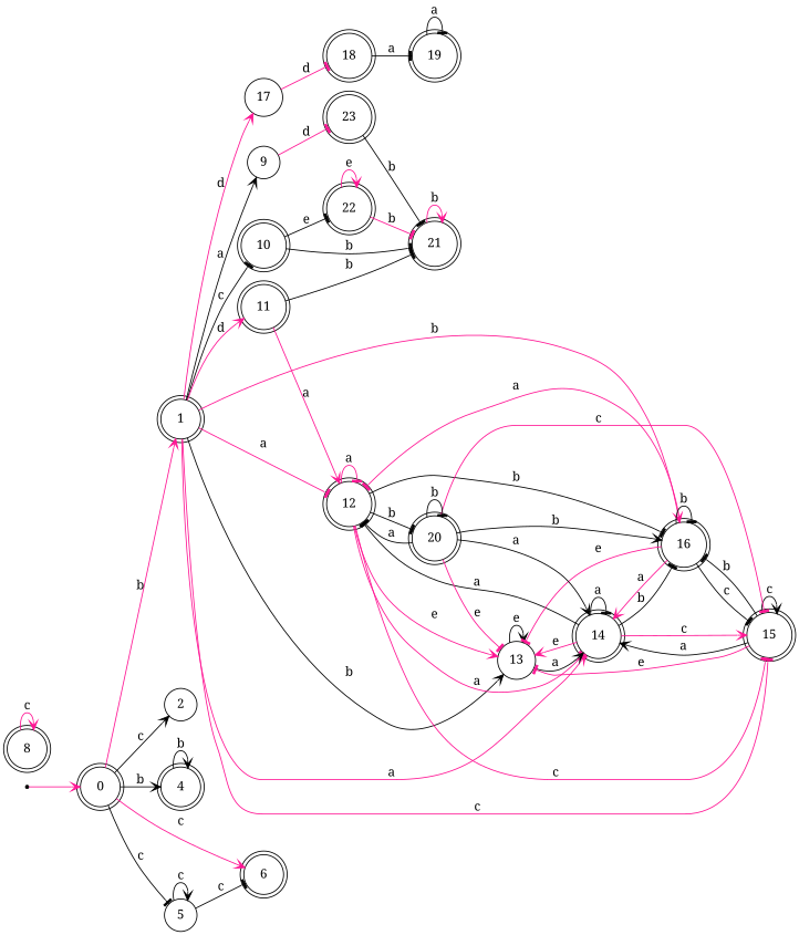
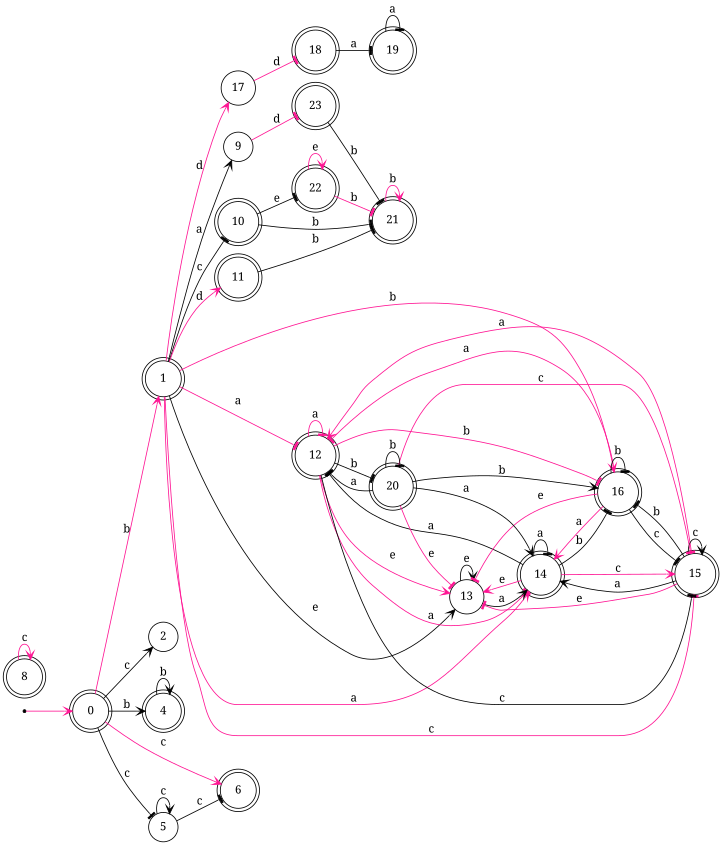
  digraph {
    fontname="Noto Serif"
    rankdir=LR
    node [fontname="Noto Serif" shape=doublecircle]
    edge [arrowhead=tee color=black fontname="Noto Serif"]
    dummy0 [shape=point]
    0
    1
    2 [shape=circle]
    4
    5 [shape=circle]
    6
    9 [shape=circle]
    10
    11
    12
    13 [shape=circle]
    14
    15
    16
    17 [shape=circle]
    23
    21
    22
    20
    18
    8
    19
    dummy0 -> 0 [arrowhead=vee color=deeppink]
    0 -> 1 [arrowhead=vee color=deeppink label=b]
    0 -> 2 [arrowhead=vee label=c]
    0 -> 4 [arrowhead=vee label=b]
    0 -> 5 [label=c]
    0 -> 6 [arrowhead=vee color=deeppink label=c]
    1 -> 9 [arrowhead=vee label=a]
    1 -> 10 [label=c]
    1 -> 11 [arrowhead=vee color=deeppink label=d]
    1 -> 12 [color=deeppink label=a]
-   1 -> 13 [arrowhead=vee label=b]
+   1 -> 13 [arrowhead=vee label=e]
    1 -> 14 [arrowhead=vee color=deeppink label=a]
    1 -> 15 [color=deeppink label=c]
    1 -> 16 [arrowhead=vee color=deeppink label=b]
    1 -> 17 [arrowhead=vee color=deeppink label=d]
    4 -> 4 [arrowhead=vee label=b]
    5 -> 5 [arrowhead=vee label=c]
    5 -> 6 [label=c]
    9 -> 23 [color=deeppink label=d]
    10 -> 21 [label=b]
    10 -> 22 [label=e]
    11 -> 21 [label=b]
    12 -> 12 [color=deeppink label=a]
    12 -> 13 [arrowhead=vee color=deeppink label=e]
    12 -> 14 [color=deeppink label=a]
-   12 -> 15 [color=deeppink label=c]
-   12 -> 16 [label=b]
+   12 -> 15 [label=c]
+   12 -> 16 [color=deeppink label=b]
    12 -> 20 [label=b]
    13 -> 13 [arrowhead=vee label=e]
    13 -> 14 [arrowhead=vee label=a]
    14 -> 12 [label=a]
    14 -> 13 [arrowhead=vee color=deeppink label=e]
    14 -> 14 [label=a]
    14 -> 15 [arrowhead=vee color=deeppink label=c]
    14 -> 16 [label=b]
-   11 -> 12 [arrowhead=vee color=deeppink label=a]
+   15 -> 12 [arrowhead=vee color=deeppink label=a]
    15 -> 13 [color=deeppink label=e]
    15 -> 14 [arrowhead=vee label=a]
    15 -> 15 [arrowhead=vee label=c]
    15 -> 16 [label=b]
    16 -> 12 [color=deeppink label=a]
    16 -> 13 [color=deeppink label=e]
    16 -> 14 [arrowhead=vee color=deeppink label=a]
    16 -> 15 [label=c]
    16 -> 16 [label=b]
    17 -> 18 [color=deeppink label=d]
    23 -> 21 [label=b]
    21 -> 21 [arrowhead=vee color=deeppink label=b]
    22 -> 21 [color=deeppink label=b]
    22 -> 22 [arrowhead=vee color=deeppink label=e]
    20 -> 12 [label=a]
    20 -> 13 [color=deeppink label=e]
    20 -> 14 [arrowhead=vee label=a]
    20 -> 15 [color=deeppink label=c]
    20 -> 16 [arrowhead=vee label=b]
    20 -> 20 [label=b]
    18 -> 19 [label=a]
    8 -> 8 [arrowhead=vee color=deeppink label=c]
    19 -> 19 [label=a]
  }
